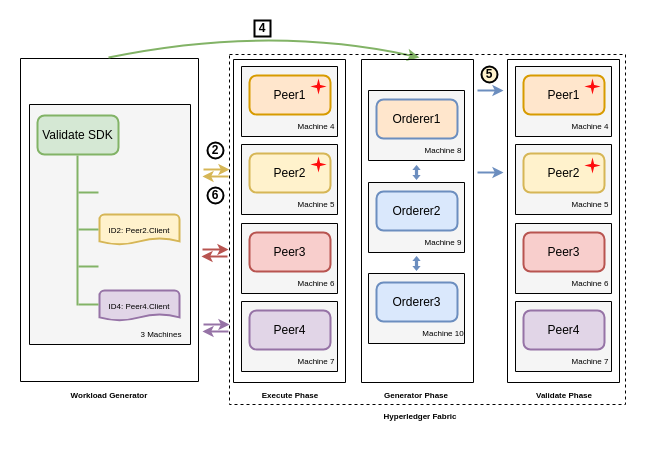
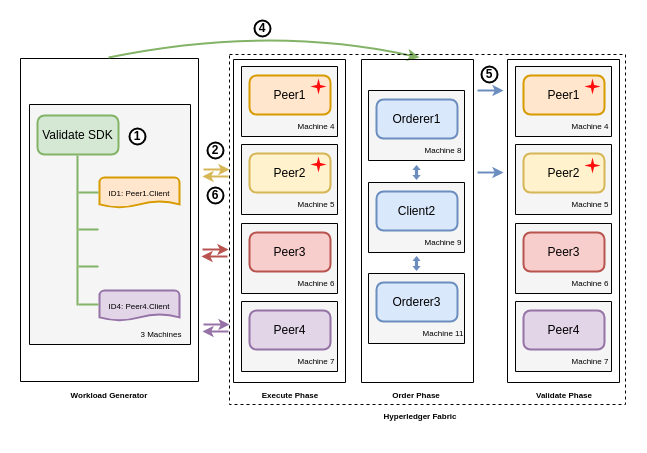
  <mxCell id="0" />
  <mxCell id="1" parent="0" />
  <mxCell id="2" value="" style="verticalLabelPosition=bottom;verticalAlign=top;html=1;shape=mxgraph.basic.rect;fillColor2=none;strokeWidth=1;size=20;indent=5;fontSize=8;fillColor=#f5f5f5;fontColor=#333333;strokeColor=default;" vertex="1" parent="1"><mxGeometry x="29" y="104" width="161" height="240" as="geometry" /></mxCell>
  <mxCell id="3" value="3 Machines" style="text;html=1;strokeColor=none;fillColor=none;align=center;verticalAlign=middle;whiteSpace=wrap;rounded=0;fontSize=8;fontStyle=0" vertex="1" parent="1"><mxGeometry x="131" y="319" width="60" height="30" as="geometry" /></mxCell>
  <mxCell id="4" value="" style="verticalLabelPosition=bottom;verticalAlign=top;html=1;shape=mxgraph.basic.rect;fillColor2=none;strokeWidth=1;size=20;indent=5;fontSize=8;fillColor=none;" vertex="1" parent="1"><mxGeometry x="20" y="58" width="178" height="323" as="geometry" /></mxCell>
  <mxCell id="5" value="" style="curved=1;endArrow=classic;html=1;rounded=0;fontSize=8;fillColor=#d5e8d4;strokeColor=#82b366;strokeWidth=2;" edge="1" parent="1"><mxGeometry width="50" height="50" relative="1" as="geometry"><mxPoint x="108" y="57" as="sourcePoint" /><mxPoint x="419" y="57" as="targetPoint" /><Array as="points"><mxPoint x="269" y="24" /></Array></mxGeometry></mxCell>
+ <mxCell id="6" value="&lt;font style=&quot;font-size: 8px&quot;&gt;ID1: Peer1.Client&lt;/font&gt;" style="strokeWidth=2;html=1;shape=mxgraph.flowchart.document2;whiteSpace=wrap;size=0.208;fillColor=#ffe6cc;strokeColor=#d79b00;" vertex="1" parent="1"><mxGeometry x="99" y="177" width="80" height="30" as="geometry" /></mxCell>
  <mxCell id="7" value="Validate SDK" style="rounded=1;whiteSpace=wrap;html=1;absoluteArcSize=1;arcSize=14;strokeWidth=2;fillColor=#d5e8d4;strokeColor=#82b366;" vertex="1" parent="1"><mxGeometry x="37" y="115" width="81" height="39" as="geometry" /></mxCell>
  <mxCell id="8" value="" style="line;strokeWidth=2;direction=south;html=1;fillColor=#d5e8d4;strokeColor=#82b366;" vertex="1" parent="1"><mxGeometry x="72" y="155" width="10" height="150" as="geometry" /></mxCell>
- <mxCell id="9" value="&lt;font style=&quot;font-size: 8px&quot;&gt;ID2: Peer2.Client&lt;/font&gt;" style="strokeWidth=2;html=1;shape=mxgraph.flowchart.document2;whiteSpace=wrap;size=0.208;fillColor=#fff2cc;strokeColor=#d6b656;" vertex="1" parent="1"><mxGeometry x="99" y="214" width="80" height="30" as="geometry" /></mxCell>
  <mxCell id="10" value="&lt;font style=&quot;font-size: 8px&quot;&gt;ID4: Peer4.Client&lt;/font&gt;" style="strokeWidth=2;html=1;shape=mxgraph.flowchart.document2;whiteSpace=wrap;size=0.208;fillColor=#e1d5e7;strokeColor=#9673a6;" vertex="1" parent="1"><mxGeometry x="99" y="290" width="80" height="30" as="geometry" /></mxCell>
  <mxCell id="11" value="" style="line;strokeWidth=2;html=1;perimeter=backbonePerimeter;points=[];outlineConnect=0;fontSize=8;fillColor=#d5e8d4;strokeColor=#82b366;" vertex="1" parent="1"><mxGeometry x="78" y="187" width="20" height="10" as="geometry" /></mxCell>
  <mxCell id="12" value="" style="line;strokeWidth=2;html=1;perimeter=backbonePerimeter;points=[];outlineConnect=0;fontSize=8;fillColor=#d5e8d4;strokeColor=#82b366;" vertex="1" parent="1"><mxGeometry x="78" y="224" width="20" height="10" as="geometry" /></mxCell>
  <mxCell id="13" value="" style="line;strokeWidth=2;html=1;perimeter=backbonePerimeter;points=[];outlineConnect=0;fontSize=8;fillColor=#d5e8d4;strokeColor=#82b366;" vertex="1" parent="1"><mxGeometry x="78" y="261" width="20" height="10" as="geometry" /></mxCell>
  <mxCell id="14" value="" style="line;strokeWidth=2;html=1;perimeter=backbonePerimeter;points=[];outlineConnect=0;fontSize=8;fillColor=#d5e8d4;strokeColor=#82b366;" vertex="1" parent="1"><mxGeometry x="78" y="299" width="20" height="10" as="geometry" /></mxCell>
  <mxCell id="15" value="" style="verticalLabelPosition=bottom;verticalAlign=top;html=1;shape=mxgraph.basic.rect;fillColor2=none;strokeWidth=1;size=20;indent=5;fontSize=8;fillColor=#f5f5f5;strokeColor=default;fontColor=#333333;" vertex="1" parent="1"><mxGeometry x="241" y="66" width="96" height="70" as="geometry" /></mxCell>
  <mxCell id="16" value="Peer1" style="rounded=1;whiteSpace=wrap;html=1;absoluteArcSize=1;arcSize=14;strokeWidth=2;fillColor=#ffe6cc;strokeColor=#d79b00;" vertex="1" parent="1"><mxGeometry x="249" y="75" width="81" height="39" as="geometry" /></mxCell>
  <mxCell id="17" value="Machine 4" style="text;html=1;strokeColor=none;fillColor=none;align=center;verticalAlign=middle;whiteSpace=wrap;rounded=0;fontSize=8;fontStyle=0" vertex="1" parent="1"><mxGeometry x="286" y="111" width="60" height="30" as="geometry" /></mxCell>
  <mxCell id="18" value="" style="verticalLabelPosition=bottom;verticalAlign=top;html=1;shape=mxgraph.basic.rect;fillColor2=none;strokeWidth=1;size=20;indent=5;fontSize=8;fillColor=#f5f5f5;strokeColor=default;fontColor=#333333;" vertex="1" parent="1"><mxGeometry x="241" y="144" width="96" height="70" as="geometry" /></mxCell>
  <mxCell id="19" value="Peer2" style="rounded=1;whiteSpace=wrap;html=1;absoluteArcSize=1;arcSize=14;strokeWidth=2;fillColor=#fff2cc;strokeColor=#d6b656;" vertex="1" parent="1"><mxGeometry x="249" y="153" width="81" height="39" as="geometry" /></mxCell>
  <mxCell id="20" value="Machine 5" style="text;html=1;strokeColor=none;fillColor=none;align=center;verticalAlign=middle;whiteSpace=wrap;rounded=0;fontSize=8;fontStyle=0" vertex="1" parent="1"><mxGeometry x="286" y="189" width="60" height="30" as="geometry" /></mxCell>
  <mxCell id="21" value="" style="verticalLabelPosition=bottom;verticalAlign=top;html=1;shape=mxgraph.basic.rect;fillColor2=none;strokeWidth=1;size=20;indent=5;fontSize=8;fillColor=#f5f5f5;strokeColor=default;fontColor=#333333;" vertex="1" parent="1"><mxGeometry x="241" y="223" width="96" height="70" as="geometry" /></mxCell>
  <mxCell id="22" value="Peer3" style="rounded=1;whiteSpace=wrap;html=1;absoluteArcSize=1;arcSize=14;strokeWidth=2;fillColor=#f8cecc;strokeColor=#b85450;" vertex="1" parent="1"><mxGeometry x="249" y="232" width="81" height="39" as="geometry" /></mxCell>
  <mxCell id="23" value="Machine 6" style="text;html=1;strokeColor=none;fillColor=none;align=center;verticalAlign=middle;whiteSpace=wrap;rounded=0;fontSize=8;fontStyle=0" vertex="1" parent="1"><mxGeometry x="286" y="268" width="60" height="30" as="geometry" /></mxCell>
  <mxCell id="24" value="" style="verticalLabelPosition=bottom;verticalAlign=top;html=1;shape=mxgraph.basic.rect;fillColor2=none;strokeWidth=1;size=20;indent=5;fontSize=8;fillColor=#f5f5f5;strokeColor=default;fontColor=#333333;" vertex="1" parent="1"><mxGeometry x="241" y="301" width="96" height="70" as="geometry" /></mxCell>
  <mxCell id="25" value="Peer4" style="rounded=1;whiteSpace=wrap;html=1;absoluteArcSize=1;arcSize=14;strokeWidth=2;fillColor=#e1d5e7;strokeColor=#9673a6;" vertex="1" parent="1"><mxGeometry x="249" y="310" width="81" height="39" as="geometry" /></mxCell>
  <mxCell id="26" value="Machine 7" style="text;html=1;strokeColor=none;fillColor=none;align=center;verticalAlign=middle;whiteSpace=wrap;rounded=0;fontSize=8;fontStyle=0" vertex="1" parent="1"><mxGeometry x="286" y="346" width="60" height="30" as="geometry" /></mxCell>
  <mxCell id="27" value="Workload Generator" style="text;html=1;strokeColor=none;fillColor=none;align=center;verticalAlign=middle;whiteSpace=wrap;rounded=0;fontSize=8;fontStyle=1" vertex="1" parent="1"><mxGeometry x="64" y="380" width="90" height="30" as="geometry" /></mxCell>
  <mxCell id="28" value="" style="verticalLabelPosition=bottom;verticalAlign=top;html=1;shape=mxgraph.basic.rect;fillColor2=none;strokeWidth=1;size=20;indent=5;fontSize=8;fillColor=none;" vertex="1" parent="1"><mxGeometry x="233" y="59" width="112" height="323" as="geometry" /></mxCell>
  <mxCell id="29" value="" style="endArrow=classic;html=1;rounded=0;fontSize=8;fillColor=#fff2cc;strokeColor=#d6b656;endSize=5;startSize=5;strokeWidth=2;" edge="1" parent="1"><mxGeometry width="50" height="50" relative="1" as="geometry"><mxPoint x="203" y="169" as="sourcePoint" /><mxPoint x="229" y="169" as="targetPoint" /></mxGeometry></mxCell>
  <mxCell id="30" value="" style="endArrow=classic;html=1;rounded=0;fontSize=8;fillColor=#fff2cc;strokeColor=#d6b656;endSize=5;startSize=5;strokeWidth=2;" edge="1" parent="1"><mxGeometry width="50" height="50" relative="1" as="geometry"><mxPoint x="228" y="176" as="sourcePoint" /><mxPoint x="202" y="176" as="targetPoint" /></mxGeometry></mxCell>
  <mxCell id="31" value="" style="endArrow=classic;html=1;rounded=0;fontSize=8;fillColor=#f8cecc;strokeColor=#b85450;endSize=5;startSize=5;strokeWidth=2;" edge="1" parent="1"><mxGeometry width="50" height="50" relative="1" as="geometry"><mxPoint x="202" y="249" as="sourcePoint" /><mxPoint x="228" y="249" as="targetPoint" /></mxGeometry></mxCell>
  <mxCell id="32" value="" style="endArrow=classic;html=1;rounded=0;fontSize=8;fillColor=#f8cecc;strokeColor=#b85450;endSize=5;startSize=5;strokeWidth=2;" edge="1" parent="1"><mxGeometry width="50" height="50" relative="1" as="geometry"><mxPoint x="227" y="256" as="sourcePoint" /><mxPoint x="201" y="256" as="targetPoint" /></mxGeometry></mxCell>
  <mxCell id="33" value="" style="endArrow=classic;html=1;rounded=0;fontSize=8;fillColor=#e1d5e7;strokeColor=#9673a6;endSize=5;startSize=5;strokeWidth=2;" edge="1" parent="1"><mxGeometry width="50" height="50" relative="1" as="geometry"><mxPoint x="203" y="324" as="sourcePoint" /><mxPoint x="229" y="324" as="targetPoint" /></mxGeometry></mxCell>
  <mxCell id="34" value="" style="endArrow=classic;html=1;rounded=0;fontSize=8;fillColor=#e1d5e7;strokeColor=#9673a6;endSize=5;startSize=5;strokeWidth=2;" edge="1" parent="1"><mxGeometry width="50" height="50" relative="1" as="geometry"><mxPoint x="228" y="331" as="sourcePoint" /><mxPoint x="202" y="331" as="targetPoint" /></mxGeometry></mxCell>
  <mxCell id="35" value="Execute Phase" style="text;html=1;strokeColor=none;fillColor=none;align=center;verticalAlign=middle;whiteSpace=wrap;rounded=0;fontSize=8;fontStyle=1" vertex="1" parent="1"><mxGeometry x="245" y="380" width="90" height="30" as="geometry" /></mxCell>
  <mxCell id="36" value="&lt;b&gt;&lt;font style=&quot;font-size: 12px&quot;&gt;2&lt;/font&gt;&lt;/b&gt;" style="ellipse;whiteSpace=wrap;html=1;aspect=fixed;fontSize=8;strokeWidth=2;" vertex="1" parent="1"><mxGeometry x="207" y="142" width="16" height="16" as="geometry" /></mxCell>
  <mxCell id="37" value="" style="verticalLabelPosition=bottom;verticalAlign=top;html=1;shape=mxgraph.basic.rect;fillColor2=none;strokeWidth=1;size=20;indent=5;fontSize=8;fillColor=#f5f5f5;strokeColor=default;fontColor=#333333;" vertex="1" parent="1"><mxGeometry x="368" y="90" width="96" height="70" as="geometry" /></mxCell>
- <mxCell id="38" value="Orderer1" style="rounded=1;whiteSpace=wrap;html=1;absoluteArcSize=1;arcSize=14;strokeWidth=2;fillColor=#ffe6cc;strokeColor=#6c8ebf;" vertex="1" parent="1"><mxGeometry x="376" y="99" width="81" height="39" as="geometry" /></mxCell>
+ <mxCell id="38" value="Orderer1" style="rounded=1;whiteSpace=wrap;html=1;absoluteArcSize=1;arcSize=14;strokeWidth=2;fillColor=#dae8fc;strokeColor=#6c8ebf;" vertex="1" parent="1"><mxGeometry x="376" y="99" width="81" height="39" as="geometry" /></mxCell>
  <mxCell id="39" value="Machine 8" style="text;html=1;strokeColor=none;fillColor=none;align=center;verticalAlign=middle;whiteSpace=wrap;rounded=0;fontSize=8;fontStyle=0" vertex="1" parent="1"><mxGeometry x="413" y="135" width="60" height="30" as="geometry" /></mxCell>
  <mxCell id="40" value="" style="verticalLabelPosition=bottom;verticalAlign=top;html=1;shape=mxgraph.basic.rect;fillColor2=none;strokeWidth=1;size=20;indent=5;fontSize=8;fillColor=#f5f5f5;strokeColor=default;fontColor=#333333;" vertex="1" parent="1"><mxGeometry x="368" y="182" width="96" height="70" as="geometry" /></mxCell>
- <mxCell id="41" value="Orderer2" style="rounded=1;whiteSpace=wrap;html=1;absoluteArcSize=1;arcSize=14;strokeWidth=2;fillColor=#dae8fc;strokeColor=#6c8ebf;" vertex="1" parent="1"><mxGeometry x="376" y="191" width="81" height="39" as="geometry" /></mxCell>
+ <mxCell id="41" value="Client2" style="rounded=1;whiteSpace=wrap;html=1;absoluteArcSize=1;arcSize=14;strokeWidth=2;fillColor=#dae8fc;strokeColor=#6c8ebf;" vertex="1" parent="1"><mxGeometry x="376" y="191" width="81" height="39" as="geometry" /></mxCell>
  <mxCell id="42" value="Machine 9" style="text;html=1;strokeColor=none;fillColor=none;align=center;verticalAlign=middle;whiteSpace=wrap;rounded=0;fontSize=8;fontStyle=0" vertex="1" parent="1"><mxGeometry x="413" y="227" width="60" height="30" as="geometry" /></mxCell>
  <mxCell id="43" value="" style="verticalLabelPosition=bottom;verticalAlign=top;html=1;shape=mxgraph.basic.rect;fillColor2=none;strokeWidth=1;size=20;indent=5;fontSize=8;fillColor=#f5f5f5;strokeColor=default;fontColor=#333333;" vertex="1" parent="1"><mxGeometry x="368" y="273" width="96" height="70" as="geometry" /></mxCell>
  <mxCell id="44" value="Orderer3" style="rounded=1;whiteSpace=wrap;html=1;absoluteArcSize=1;arcSize=14;strokeWidth=2;fillColor=#dae8fc;strokeColor=#6c8ebf;" vertex="1" parent="1"><mxGeometry x="376" y="282" width="81" height="39" as="geometry" /></mxCell>
- <mxCell id="45" value="Machine 10" style="text;html=1;strokeColor=none;fillColor=none;align=center;verticalAlign=middle;whiteSpace=wrap;rounded=0;fontSize=8;fontStyle=0" vertex="1" parent="1"><mxGeometry x="413" y="318" width="60" height="30" as="geometry" /></mxCell>
+ <mxCell id="45" value="Machine 11" style="text;html=1;strokeColor=none;fillColor=none;align=center;verticalAlign=middle;whiteSpace=wrap;rounded=0;fontSize=8;fontStyle=0" vertex="1" parent="1"><mxGeometry x="413" y="318" width="60" height="30" as="geometry" /></mxCell>
  <mxCell id="46" value="" style="shape=doubleArrow;direction=south;whiteSpace=wrap;html=1;fontSize=8;strokeWidth=2;fillColor=#dae8fc;strokeColor=#6c8ebf;" vertex="1" parent="1"><mxGeometry x="414" y="166" width="4" height="12" as="geometry" /></mxCell>
  <mxCell id="47" value="" style="shape=doubleArrow;direction=south;whiteSpace=wrap;html=1;fontSize=8;strokeWidth=2;fillColor=#dae8fc;strokeColor=#6c8ebf;" vertex="1" parent="1"><mxGeometry x="414" y="257" width="4" height="12" as="geometry" /></mxCell>
  <mxCell id="48" value="" style="verticalLabelPosition=bottom;verticalAlign=top;html=1;shape=mxgraph.basic.rect;fillColor2=none;strokeWidth=1;size=20;indent=5;fontSize=8;fillColor=none;" vertex="1" parent="1"><mxGeometry x="361" y="59" width="112" height="323" as="geometry" /></mxCell>
- <mxCell id="49" value="Generator Phase" style="text;html=1;strokeColor=none;fillColor=none;align=center;verticalAlign=middle;whiteSpace=wrap;rounded=0;fontSize=8;fontStyle=1" vertex="1" parent="1"><mxGeometry x="371" y="380" width="90" height="30" as="geometry" /></mxCell>
- <mxCell id="50" value="&lt;b&gt;&lt;font style=&quot;font-size: 12px&quot;&gt;4&lt;/font&gt;&lt;/b&gt;" style="whiteSpace=wrap;html=1;aspect=fixed;fontSize=8;strokeWidth=2;rounded=0;" vertex="1" parent="1"><mxGeometry x="254" y="20" width="16" height="16" as="geometry" /></mxCell>
+ <mxCell id="49" value="Order Phase" style="text;html=1;strokeColor=none;fillColor=none;align=center;verticalAlign=middle;whiteSpace=wrap;rounded=0;fontSize=8;fontStyle=1" vertex="1" parent="1"><mxGeometry x="371" y="380" width="90" height="30" as="geometry" /></mxCell>
+ <mxCell id="50" value="&lt;b&gt;&lt;font style=&quot;font-size: 12px&quot;&gt;4&lt;/font&gt;&lt;/b&gt;" style="ellipse;whiteSpace=wrap;html=1;aspect=fixed;fontSize=8;strokeWidth=2;" vertex="1" parent="1"><mxGeometry x="254" y="20" width="16" height="16" as="geometry" /></mxCell>
  <mxCell id="51" value="" style="verticalLabelPosition=bottom;verticalAlign=top;html=1;shape=mxgraph.basic.rect;fillColor2=none;strokeWidth=1;size=20;indent=5;fontSize=8;fillColor=#f5f5f5;strokeColor=default;fontColor=#333333;" vertex="1" parent="1"><mxGeometry x="515" y="66" width="96" height="70" as="geometry" /></mxCell>
  <mxCell id="52" value="Peer1" style="rounded=1;whiteSpace=wrap;html=1;absoluteArcSize=1;arcSize=14;strokeWidth=2;fillColor=#ffe6cc;strokeColor=#d79b00;" vertex="1" parent="1"><mxGeometry x="523" y="75" width="81" height="39" as="geometry" /></mxCell>
  <mxCell id="53" value="Machine 4" style="text;html=1;strokeColor=none;fillColor=none;align=center;verticalAlign=middle;whiteSpace=wrap;rounded=0;fontSize=8;fontStyle=0" vertex="1" parent="1"><mxGeometry x="560" y="111" width="60" height="30" as="geometry" /></mxCell>
  <mxCell id="54" value="" style="verticalLabelPosition=bottom;verticalAlign=top;html=1;shape=mxgraph.basic.rect;fillColor2=none;strokeWidth=1;size=20;indent=5;fontSize=8;fillColor=#f5f5f5;strokeColor=default;fontColor=#333333;" vertex="1" parent="1"><mxGeometry x="515" y="144" width="96" height="70" as="geometry" /></mxCell>
  <mxCell id="55" value="Peer2" style="rounded=1;whiteSpace=wrap;html=1;absoluteArcSize=1;arcSize=14;strokeWidth=2;fillColor=#fff2cc;strokeColor=#d6b656;" vertex="1" parent="1"><mxGeometry x="523" y="153" width="81" height="39" as="geometry" /></mxCell>
  <mxCell id="56" value="Machine 5" style="text;html=1;strokeColor=none;fillColor=none;align=center;verticalAlign=middle;whiteSpace=wrap;rounded=0;fontSize=8;fontStyle=0" vertex="1" parent="1"><mxGeometry x="560" y="189" width="60" height="30" as="geometry" /></mxCell>
  <mxCell id="57" value="" style="verticalLabelPosition=bottom;verticalAlign=top;html=1;shape=mxgraph.basic.rect;fillColor2=none;strokeWidth=1;size=20;indent=5;fontSize=8;fillColor=#f5f5f5;strokeColor=default;fontColor=#333333;" vertex="1" parent="1"><mxGeometry x="515" y="223" width="96" height="70" as="geometry" /></mxCell>
  <mxCell id="58" value="Peer3" style="rounded=1;whiteSpace=wrap;html=1;absoluteArcSize=1;arcSize=14;strokeWidth=2;fillColor=#f8cecc;strokeColor=#b85450;" vertex="1" parent="1"><mxGeometry x="523" y="232" width="81" height="39" as="geometry" /></mxCell>
  <mxCell id="59" value="Machine 6" style="text;html=1;strokeColor=none;fillColor=none;align=center;verticalAlign=middle;whiteSpace=wrap;rounded=0;fontSize=8;fontStyle=0" vertex="1" parent="1"><mxGeometry x="560" y="268" width="60" height="30" as="geometry" /></mxCell>
  <mxCell id="60" value="" style="verticalLabelPosition=bottom;verticalAlign=top;html=1;shape=mxgraph.basic.rect;fillColor2=none;strokeWidth=1;size=20;indent=5;fontSize=8;fillColor=#f5f5f5;strokeColor=default;fontColor=#333333;" vertex="1" parent="1"><mxGeometry x="515" y="301" width="96" height="70" as="geometry" /></mxCell>
  <mxCell id="61" value="Peer4" style="rounded=1;whiteSpace=wrap;html=1;absoluteArcSize=1;arcSize=14;strokeWidth=2;fillColor=#e1d5e7;strokeColor=#9673a6;" vertex="1" parent="1"><mxGeometry x="523" y="310" width="81" height="39" as="geometry" /></mxCell>
  <mxCell id="62" value="Machine 7" style="text;html=1;strokeColor=none;fillColor=none;align=center;verticalAlign=middle;whiteSpace=wrap;rounded=0;fontSize=8;fontStyle=0" vertex="1" parent="1"><mxGeometry x="560" y="346" width="60" height="30" as="geometry" /></mxCell>
  <mxCell id="63" value="" style="verticalLabelPosition=bottom;verticalAlign=top;html=1;shape=mxgraph.basic.rect;fillColor2=none;strokeWidth=1;size=20;indent=5;fontSize=8;fillColor=none;" vertex="1" parent="1"><mxGeometry x="507" y="59" width="112" height="323" as="geometry" /></mxCell>
  <mxCell id="64" value="Validate Phase" style="text;html=1;strokeColor=none;fillColor=none;align=center;verticalAlign=middle;whiteSpace=wrap;rounded=0;fontSize=8;fontStyle=1" vertex="1" parent="1"><mxGeometry x="519" y="380" width="90" height="30" as="geometry" /></mxCell>
  <mxCell id="65" value="" style="verticalLabelPosition=bottom;verticalAlign=top;html=1;shape=mxgraph.basic.4_point_star_2;dx=0.8;fontSize=4;strokeColor=#FF0D0D;strokeWidth=2;fillColor=#FF0D0D;gradientColor=#FF0D0D;" vertex="1" parent="1"><mxGeometry x="588" y="82" width="8" height="8" as="geometry" /></mxCell>
  <mxCell id="66" value="" style="verticalLabelPosition=bottom;verticalAlign=top;html=1;shape=mxgraph.basic.4_point_star_2;dx=0.8;fontSize=4;strokeColor=#FF0D0D;strokeWidth=2;fillColor=#FF0D0D;gradientColor=#FF0D0D;" vertex="1" parent="1"><mxGeometry x="314" y="82" width="8" height="8" as="geometry" /></mxCell>
  <mxCell id="67" value="" style="endArrow=classic;html=1;rounded=0;fontSize=8;fillColor=#dae8fc;strokeColor=#6c8ebf;endSize=5;startSize=5;strokeWidth=2;" edge="1" parent="1"><mxGeometry width="50" height="50" relative="1" as="geometry"><mxPoint x="477" y="90" as="sourcePoint" /><mxPoint x="503" y="90" as="targetPoint" /></mxGeometry></mxCell>
- <mxCell id="68" value="&lt;span style=&quot;font-size: 12px&quot;&gt;&lt;b&gt;5&lt;/b&gt;&lt;/span&gt;" style="ellipse;whiteSpace=wrap;html=1;aspect=fixed;fontSize=8;strokeWidth=2;fillColor=#fff2cc;" vertex="1" parent="1"><mxGeometry x="481" y="66" width="16" height="16" as="geometry" /></mxCell>
+ <mxCell id="68" value="&lt;span style=&quot;font-size: 12px&quot;&gt;&lt;b&gt;5&lt;/b&gt;&lt;/span&gt;" style="ellipse;whiteSpace=wrap;html=1;aspect=fixed;fontSize=8;strokeWidth=2;" vertex="1" parent="1"><mxGeometry x="481" y="66" width="16" height="16" as="geometry" /></mxCell>
  <mxCell id="69" value="" style="endArrow=classic;html=1;rounded=0;fontSize=8;fillColor=#dae8fc;strokeColor=#6c8ebf;endSize=5;startSize=5;strokeWidth=2;" edge="1" parent="1"><mxGeometry width="50" height="50" relative="1" as="geometry"><mxPoint x="477" y="172" as="sourcePoint" /><mxPoint x="503" y="172" as="targetPoint" /></mxGeometry></mxCell>
  <mxCell id="70" value="" style="verticalLabelPosition=bottom;verticalAlign=top;html=1;shape=mxgraph.basic.4_point_star_2;dx=0.8;fontSize=4;strokeColor=#FF0D0D;strokeWidth=2;fillColor=#FF0D0D;gradientColor=#FF0D0D;" vertex="1" parent="1"><mxGeometry x="314" y="160" width="8" height="8" as="geometry" /></mxCell>
  <mxCell id="71" value="" style="verticalLabelPosition=bottom;verticalAlign=top;html=1;shape=mxgraph.basic.4_point_star_2;dx=0.8;fontSize=4;strokeColor=#FF0D0D;strokeWidth=2;fillColor=#FF0D0D;gradientColor=#FF0D0D;" vertex="1" parent="1"><mxGeometry x="588" y="161" width="8" height="8" as="geometry" /></mxCell>
+ <mxCell id="72" value="&lt;b&gt;&lt;font style=&quot;font-size: 12px&quot;&gt;1&lt;/font&gt;&lt;/b&gt;" style="ellipse;whiteSpace=wrap;html=1;aspect=fixed;fontSize=8;strokeWidth=2;" vertex="1" parent="1"><mxGeometry x="129" y="128" width="16" height="16" as="geometry" /></mxCell>
  <mxCell id="73" value="&lt;b&gt;&lt;font style=&quot;font-size: 12px&quot;&gt;6&lt;/font&gt;&lt;/b&gt;" style="ellipse;whiteSpace=wrap;html=1;aspect=fixed;fontSize=8;strokeWidth=2;" vertex="1" parent="1"><mxGeometry x="207" y="187" width="16" height="16" as="geometry" /></mxCell>
  <mxCell id="74" value="" style="verticalLabelPosition=bottom;verticalAlign=top;html=1;shape=mxgraph.basic.rect;fillColor2=none;strokeWidth=1;size=20;indent=5;dashed=1;fontSize=8;fillColor=none;" vertex="1" parent="1"><mxGeometry x="229" y="54" width="396" height="350" as="geometry" /></mxCell>
  <mxCell id="75" value="Hyperledger Fabric" style="text;html=1;strokeColor=none;fillColor=none;align=center;verticalAlign=middle;whiteSpace=wrap;rounded=0;fontSize=8;fontStyle=1" vertex="1" parent="1"><mxGeometry x="375" y="401" width="90" height="30" as="geometry" /></mxCell>
